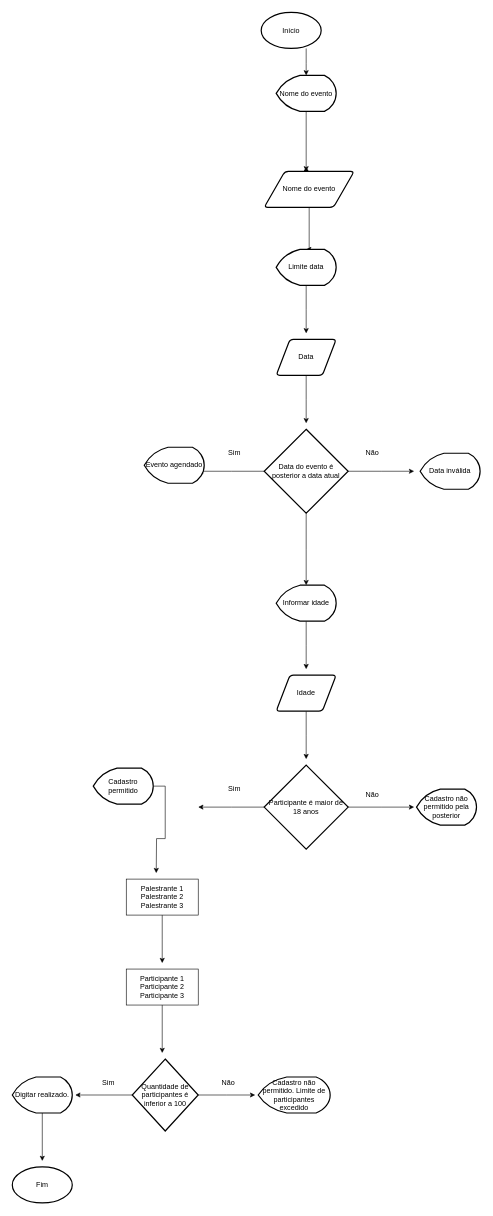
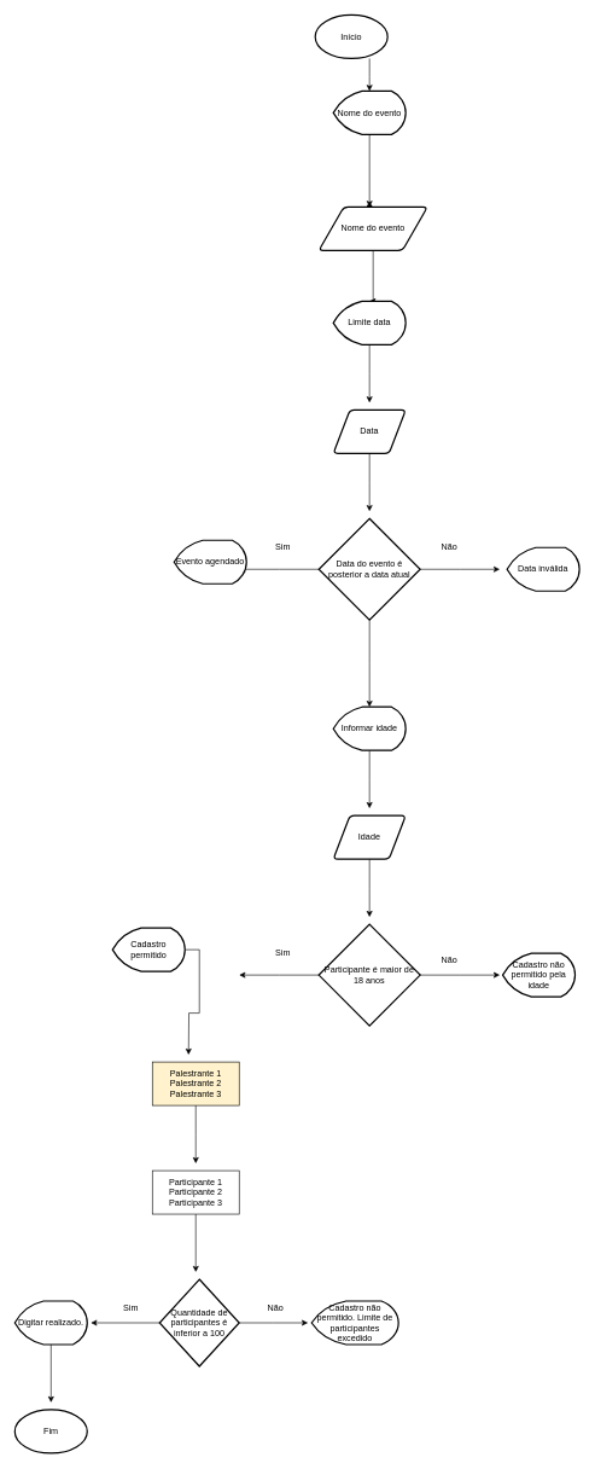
  <mxCell id="0" />
  <mxCell id="1" parent="0" />
  <mxCell id="2" value="" style="edgeStyle=orthogonalEdgeStyle;rounded=0;orthogonalLoop=1;jettySize=auto;html=1;" edge="1" parent="1" source="3"><mxGeometry relative="1" as="geometry"><mxPoint x="510" y="125" as="targetPoint" /><Array as="points"><mxPoint x="510" y="105" /><mxPoint x="510" y="105" /></Array></mxGeometry></mxCell>
  <mxCell id="3" value="&lt;font style=&quot;vertical-align: inherit&quot;&gt;&lt;font style=&quot;vertical-align: inherit&quot;&gt;Início&lt;/font&gt;&lt;/font&gt;" style="strokeWidth=2;html=1;shape=mxgraph.flowchart.start_1;whiteSpace=wrap;" vertex="1" parent="1"><mxGeometry x="435" y="20" width="100" height="60" as="geometry" /></mxCell>
  <mxCell id="4" value="" style="edgeStyle=orthogonalEdgeStyle;rounded=0;orthogonalLoop=1;jettySize=auto;html=1;" edge="1" parent="1" source="5" target="6"><mxGeometry relative="1" as="geometry" /></mxCell>
  <mxCell id="5" value="&lt;font style=&quot;vertical-align: inherit&quot;&gt;&lt;font style=&quot;vertical-align: inherit&quot;&gt;Nome do evento&lt;/font&gt;&lt;/font&gt;" style="strokeWidth=2;html=1;shape=mxgraph.flowchart.display;whiteSpace=wrap;" vertex="1" parent="1"><mxGeometry x="460" y="125" width="100" height="60" as="geometry" /></mxCell>
  <mxCell id="6" value="" style="shape=waypoint;size=6;pointerEvents=1;points=[];fillColor=#ffffff;resizable=0;rotatable=0;perimeter=centerPerimeter;snapToPoint=1;strokeWidth=2;" vertex="1" parent="1"><mxGeometry x="490" y="265" width="40" height="40" as="geometry" /></mxCell>
  <mxCell id="7" value="" style="edgeStyle=orthogonalEdgeStyle;rounded=0;orthogonalLoop=1;jettySize=auto;html=1;" edge="1" parent="1" source="8"><mxGeometry relative="1" as="geometry"><mxPoint x="510" y="415" as="targetPoint" /><Array as="points"><mxPoint x="515" y="415" /></Array></mxGeometry></mxCell>
  <mxCell id="8" value="&lt;font style=&quot;vertical-align: inherit&quot;&gt;&lt;font style=&quot;vertical-align: inherit&quot;&gt;Nome do evento&lt;/font&gt;&lt;/font&gt;" style="shape=parallelogram;html=1;strokeWidth=2;perimeter=parallelogramPerimeter;whiteSpace=wrap;rounded=1;arcSize=12;size=0.23;" vertex="1" parent="1"><mxGeometry x="440" y="285" width="150" height="60" as="geometry" /></mxCell>
  <mxCell id="9" value="" style="edgeStyle=orthogonalEdgeStyle;rounded=0;orthogonalLoop=1;jettySize=auto;html=1;" edge="1" parent="1" source="10"><mxGeometry relative="1" as="geometry"><mxPoint x="510" y="555" as="targetPoint" /></mxGeometry></mxCell>
  <mxCell id="10" value="Limite data" style="strokeWidth=2;html=1;shape=mxgraph.flowchart.display;whiteSpace=wrap;" vertex="1" parent="1"><mxGeometry x="460" y="415" width="100" height="60" as="geometry" /></mxCell>
  <mxCell id="11" value="" style="edgeStyle=orthogonalEdgeStyle;rounded=0;orthogonalLoop=1;jettySize=auto;html=1;" edge="1" parent="1" source="12"><mxGeometry relative="1" as="geometry"><mxPoint x="510" y="705" as="targetPoint" /></mxGeometry></mxCell>
  <mxCell id="12" value="Data" style="shape=parallelogram;html=1;strokeWidth=2;perimeter=parallelogramPerimeter;whiteSpace=wrap;rounded=1;arcSize=12;size=0.23;" vertex="1" parent="1"><mxGeometry x="460" y="565" width="100" height="60" as="geometry" /></mxCell>
  <mxCell id="13" value="" style="edgeStyle=orthogonalEdgeStyle;rounded=0;orthogonalLoop=1;jettySize=auto;html=1;" edge="1" parent="1" source="16"><mxGeometry relative="1" as="geometry"><mxPoint x="690" y="785" as="targetPoint" /></mxGeometry></mxCell>
  <mxCell id="14" value="" style="edgeStyle=orthogonalEdgeStyle;rounded=0;orthogonalLoop=1;jettySize=auto;html=1;" edge="1" parent="1" source="16"><mxGeometry relative="1" as="geometry"><mxPoint x="330" y="785" as="targetPoint" /></mxGeometry></mxCell>
  <mxCell id="15" value="" style="edgeStyle=orthogonalEdgeStyle;rounded=0;orthogonalLoop=1;jettySize=auto;html=1;" edge="1" parent="1" source="16"><mxGeometry relative="1" as="geometry"><mxPoint x="510" y="975" as="targetPoint" /></mxGeometry></mxCell>
  <mxCell id="16" value="Data do evento é posterior a data atual" style="strokeWidth=2;html=1;shape=mxgraph.flowchart.decision;whiteSpace=wrap;" vertex="1" parent="1"><mxGeometry x="440" y="715" width="140" height="140" as="geometry" /></mxCell>
  <mxCell id="17" value="Data inválida" style="strokeWidth=2;html=1;shape=mxgraph.flowchart.display;whiteSpace=wrap;" vertex="1" parent="1"><mxGeometry x="700" y="755" width="100" height="60" as="geometry" /></mxCell>
  <mxCell id="18" value="Não" style="text;html=1;align=center;verticalAlign=middle;resizable=0;points=[];autosize=1;strokeColor=none;fillColor=none;" vertex="1" parent="1"><mxGeometry x="600" y="745" width="40" height="20" as="geometry" /></mxCell>
  <mxCell id="19" value="Evento agendado" style="strokeWidth=2;html=1;shape=mxgraph.flowchart.display;whiteSpace=wrap;" vertex="1" parent="1"><mxGeometry x="240" y="745" width="100" height="60" as="geometry" /></mxCell>
  <mxCell id="20" value="Sim" style="text;html=1;align=center;verticalAlign=middle;resizable=0;points=[];autosize=1;strokeColor=none;fillColor=none;" vertex="1" parent="1"><mxGeometry x="370" y="745" width="40" height="20" as="geometry" /></mxCell>
  <mxCell id="21" value="" style="edgeStyle=orthogonalEdgeStyle;rounded=0;orthogonalLoop=1;jettySize=auto;html=1;" edge="1" parent="1" source="22"><mxGeometry relative="1" as="geometry"><mxPoint x="510" y="1115" as="targetPoint" /></mxGeometry></mxCell>
  <mxCell id="22" value="Informar idade" style="strokeWidth=2;html=1;shape=mxgraph.flowchart.display;whiteSpace=wrap;" vertex="1" parent="1"><mxGeometry x="460" y="975" width="100" height="60" as="geometry" /></mxCell>
  <mxCell id="23" value="" style="edgeStyle=orthogonalEdgeStyle;rounded=0;orthogonalLoop=1;jettySize=auto;html=1;" edge="1" parent="1" source="24"><mxGeometry relative="1" as="geometry"><mxPoint x="510" y="1265" as="targetPoint" /></mxGeometry></mxCell>
  <mxCell id="24" value="Idade" style="shape=parallelogram;html=1;strokeWidth=2;perimeter=parallelogramPerimeter;whiteSpace=wrap;rounded=1;arcSize=12;size=0.23;" vertex="1" parent="1"><mxGeometry x="460" y="1125" width="100" height="60" as="geometry" /></mxCell>
  <mxCell id="25" value="" style="edgeStyle=orthogonalEdgeStyle;rounded=0;orthogonalLoop=1;jettySize=auto;html=1;" edge="1" parent="1" source="27"><mxGeometry relative="1" as="geometry"><mxPoint x="690" y="1345" as="targetPoint" /></mxGeometry></mxCell>
  <mxCell id="26" value="" style="edgeStyle=orthogonalEdgeStyle;rounded=0;orthogonalLoop=1;jettySize=auto;html=1;" edge="1" parent="1" source="27"><mxGeometry relative="1" as="geometry"><mxPoint x="330" y="1345" as="targetPoint" /></mxGeometry></mxCell>
  <mxCell id="27" value="Participante é maior de 18 anos" style="strokeWidth=2;html=1;shape=mxgraph.flowchart.decision;whiteSpace=wrap;" vertex="1" parent="1"><mxGeometry x="440" y="1275" width="140" height="140" as="geometry" /></mxCell>
- <mxCell id="28" value="Cadastro não permitido pela posterior" style="strokeWidth=2;html=1;shape=mxgraph.flowchart.display;whiteSpace=wrap;" vertex="1" parent="1"><mxGeometry x="694" y="1315" width="100" height="60" as="geometry" /></mxCell>
+ <mxCell id="28" value="Cadastro não permitido pela idade" style="strokeWidth=2;html=1;shape=mxgraph.flowchart.display;whiteSpace=wrap;" vertex="1" parent="1"><mxGeometry x="694" y="1315" width="100" height="60" as="geometry" /></mxCell>
  <mxCell id="29" value="Não" style="text;html=1;align=center;verticalAlign=middle;resizable=0;points=[];autosize=1;strokeColor=none;fillColor=none;" vertex="1" parent="1"><mxGeometry x="600" y="1315" width="40" height="20" as="geometry" /></mxCell>
  <mxCell id="30" value="" style="edgeStyle=orthogonalEdgeStyle;rounded=0;orthogonalLoop=1;jettySize=auto;html=1;" edge="1" parent="1" source="31"><mxGeometry relative="1" as="geometry"><mxPoint x="260" y="1455" as="targetPoint" /></mxGeometry></mxCell>
  <mxCell id="31" value="Cadastro permitido" style="strokeWidth=2;html=1;shape=mxgraph.flowchart.display;whiteSpace=wrap;" vertex="1" parent="1"><mxGeometry x="155" y="1280" width="100" height="60" as="geometry" /></mxCell>
  <mxCell id="32" value="" style="edgeStyle=orthogonalEdgeStyle;rounded=0;orthogonalLoop=1;jettySize=auto;html=1;" edge="1" parent="1" source="33"><mxGeometry relative="1" as="geometry"><mxPoint x="270" y="1605" as="targetPoint" /></mxGeometry></mxCell>
- <mxCell id="33" value="Palestrante 1&lt;br&gt;Palestrante 2&lt;br&gt;Palestrante 3" style="rounded=0;whiteSpace=wrap;html=1;" vertex="1" parent="1"><mxGeometry x="210" y="1465" width="120" height="60" as="geometry" /></mxCell>
+ <mxCell id="33" value="Palestrante 1&lt;br&gt;Palestrante 2&lt;br&gt;Palestrante 3" style="rounded=0;whiteSpace=wrap;html=1;fillColor=#fff2cc;" vertex="1" parent="1"><mxGeometry x="210" y="1465" width="120" height="60" as="geometry" /></mxCell>
  <mxCell id="34" value="" style="edgeStyle=orthogonalEdgeStyle;rounded=0;orthogonalLoop=1;jettySize=auto;html=1;" edge="1" parent="1" source="35"><mxGeometry relative="1" as="geometry"><mxPoint x="270" y="1755" as="targetPoint" /></mxGeometry></mxCell>
  <mxCell id="35" value="Participante 1&lt;br&gt;Participante 2&lt;br&gt;Participante 3" style="rounded=0;whiteSpace=wrap;html=1;" vertex="1" parent="1"><mxGeometry x="210" y="1615" width="120" height="60" as="geometry" /></mxCell>
  <mxCell id="36" value="" style="edgeStyle=orthogonalEdgeStyle;rounded=0;orthogonalLoop=1;jettySize=auto;html=1;" edge="1" parent="1" source="38"><mxGeometry relative="1" as="geometry"><mxPoint x="425" y="1825" as="targetPoint" /></mxGeometry></mxCell>
  <mxCell id="37" value="" style="edgeStyle=orthogonalEdgeStyle;rounded=0;orthogonalLoop=1;jettySize=auto;html=1;" edge="1" parent="1" source="38"><mxGeometry relative="1" as="geometry"><mxPoint x="125" y="1825" as="targetPoint" /></mxGeometry></mxCell>
  <mxCell id="38" value="Quantidade de participantes é inferior a 100" style="strokeWidth=2;html=1;shape=mxgraph.flowchart.decision;whiteSpace=wrap;" vertex="1" parent="1"><mxGeometry x="220" y="1765" width="110" height="120" as="geometry" /></mxCell>
  <mxCell id="39" value="Cadastro não permitido. Limite de participantes excedido" style="strokeWidth=2;html=1;shape=mxgraph.flowchart.display;whiteSpace=wrap;" vertex="1" parent="1"><mxGeometry x="430" y="1795" width="120" height="60" as="geometry" /></mxCell>
  <mxCell id="40" value="Não" style="text;html=1;align=center;verticalAlign=middle;resizable=0;points=[];autosize=1;strokeColor=none;fillColor=none;" vertex="1" parent="1"><mxGeometry x="360" y="1795" width="40" height="20" as="geometry" /></mxCell>
  <mxCell id="41" value="" style="edgeStyle=orthogonalEdgeStyle;rounded=0;orthogonalLoop=1;jettySize=auto;html=1;" edge="1" parent="1" source="42"><mxGeometry relative="1" as="geometry"><mxPoint x="70" y="1935" as="targetPoint" /></mxGeometry></mxCell>
  <mxCell id="42" value="Digitar realizado." style="strokeWidth=2;html=1;shape=mxgraph.flowchart.display;whiteSpace=wrap;" vertex="1" parent="1"><mxGeometry x="20" y="1795" width="100" height="60" as="geometry" /></mxCell>
  <mxCell id="43" value="Sim" style="text;html=1;align=center;verticalAlign=middle;resizable=0;points=[];autosize=1;strokeColor=none;fillColor=none;" vertex="1" parent="1"><mxGeometry x="160" y="1795" width="40" height="20" as="geometry" /></mxCell>
  <mxCell id="44" value="Fim" style="strokeWidth=2;html=1;shape=mxgraph.flowchart.start_1;whiteSpace=wrap;" vertex="1" parent="1"><mxGeometry x="20" y="1945" width="100" height="60" as="geometry" /></mxCell>
  <mxCell id="45" value="Sim" style="text;html=1;align=center;verticalAlign=middle;resizable=0;points=[];autosize=1;strokeColor=none;fillColor=none;" vertex="1" parent="1"><mxGeometry x="370" y="1305" width="40" height="20" as="geometry" /></mxCell>
